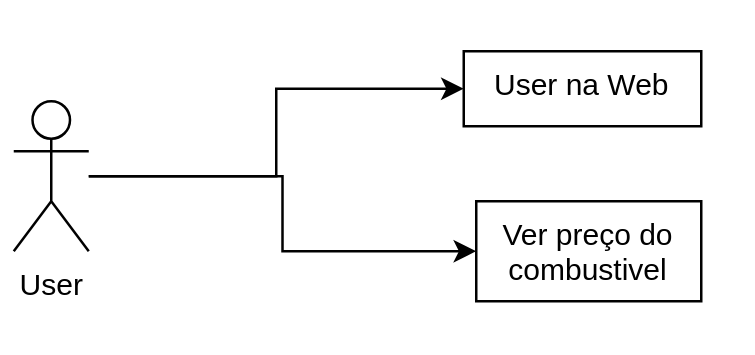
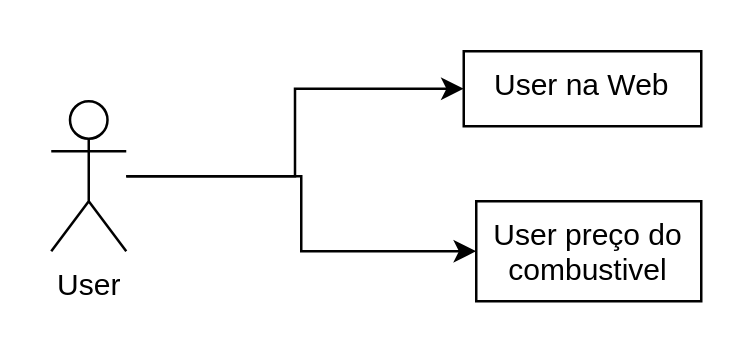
  <mxCell id="0" />
  <mxCell id="1" parent="0" />
  <mxCell id="2" value="" style="edgeStyle=orthogonalEdgeStyle;rounded=0;orthogonalLoop=1;jettySize=auto;html=1;" edge="1" parent="1" source="4" target="5"><mxGeometry relative="1" as="geometry" /></mxCell>
  <mxCell id="3" value="" style="edgeStyle=orthogonalEdgeStyle;rounded=0;orthogonalLoop=1;jettySize=auto;html=1;" edge="1" parent="1" source="4" target="6"><mxGeometry relative="1" as="geometry" /></mxCell>
- <mxCell id="4" value="User" style="shape=umlActor;verticalLabelPosition=bottom;verticalAlign=top;html=1;" vertex="1" parent="1"><mxGeometry x="5" y="40" width="30" height="60" as="geometry" /></mxCell>
+ <mxCell id="4" value="User" style="shape=umlActor;verticalLabelPosition=bottom;verticalAlign=top;html=1;" vertex="1" parent="1"><mxGeometry x="20" y="40" width="30" height="60" as="geometry" /></mxCell>
  <mxCell id="5" value="User na Web" style="whiteSpace=wrap;html=1;verticalAlign=top;" vertex="1" parent="1"><mxGeometry x="185" y="20" width="95" height="30" as="geometry" /></mxCell>
- <mxCell id="6" value="Ver preço do combustivel" style="whiteSpace=wrap;html=1;verticalAlign=top;" vertex="1" parent="1"><mxGeometry x="190" y="80" width="90" height="40" as="geometry" /></mxCell>
+ <mxCell id="6" value="User preço do combustivel" style="whiteSpace=wrap;html=1;verticalAlign=top;" vertex="1" parent="1"><mxGeometry x="190" y="80" width="90" height="40" as="geometry" /></mxCell>
